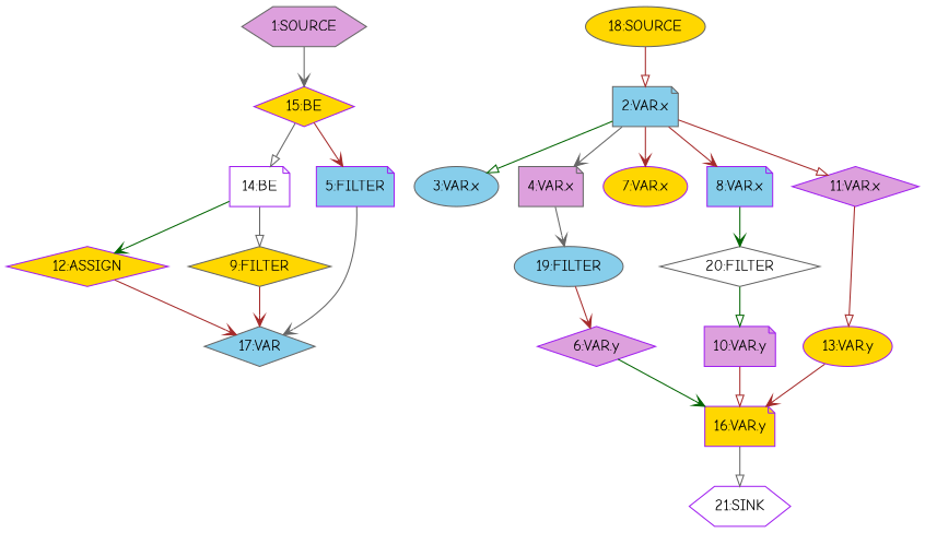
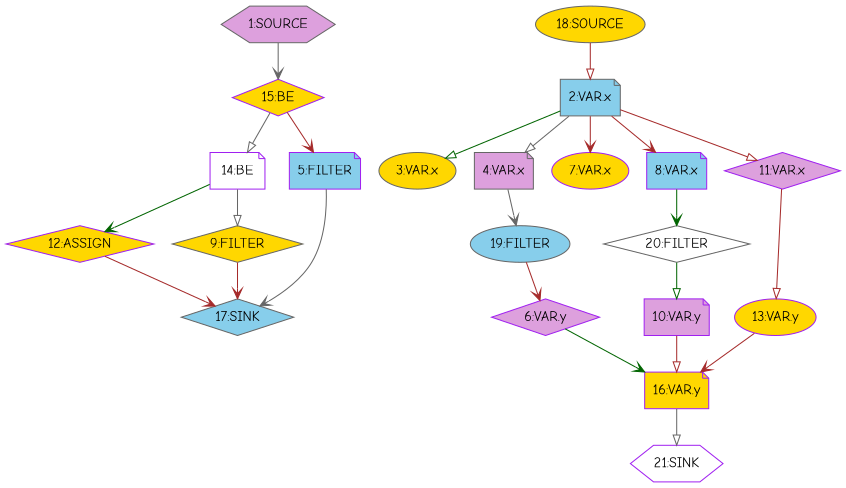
  digraph {
    fontname="Comic Neue"
    node [color=purple fillcolor=gold fontname="Comic Neue" shape=diamond style=filled]
    edge [arrowhead=vee color=brown fontname="Comic Neue"]
    n1 [label="12:ASSIGN"]
-   n2 [color=gray40 fillcolor=skyblue label="17:VAR"]
+   n2 [color=gray40 fillcolor=skyblue label="17:SINK"]
    n3 [label="15:BE"]
    n4 [fillcolor=white label="14:BE" shape=note]
    n5 [fillcolor=skyblue label="5:FILTER" shape=note]
    n6 [color=gray40 label="9:FILTER"]
    n7 [color=gray40 fillcolor=plum label="1:SOURCE" shape=hexagon]
    n8 [color=gray40 fillcolor=skyblue label="2:VAR.x" shape=note]
-   n9 [color=gray40 fillcolor=skyblue label="3:VAR.x" shape=ellipse]
+   n9 [color=gray40 label="3:VAR.x" shape=ellipse]
    n10 [color=gray40 fillcolor=plum label="4:VAR.x" shape=note]
    n11 [label="7:VAR.x" shape=ellipse]
    n12 [fillcolor=skyblue label="8:VAR.x" shape=note]
    n13 [fillcolor=plum label="11:VAR.x"]
    n14 [color=gray40 fillcolor=skyblue label="19:FILTER" shape=ellipse]
    n15 [color=gray40 fillcolor=white label="20:FILTER"]
    n16 [label="13:VAR.y" shape=ellipse]
    n17 [fillcolor=plum label="6:VAR.y"]
    n18 [label="16:VAR.y" shape=note]
    n19 [fillcolor=white label="21:SINK" shape=hexagon]
    n20 [fillcolor=plum label="10:VAR.y" shape=note]
    n21 [color=gray40 label="18:SOURCE" shape=ellipse]
    n1 -> n2
    n3 -> n4 [arrowhead=onormal color=gray40]
    n3 -> n5
    n4 -> n1 [color=darkgreen]
    n4 -> n6 [arrowhead=onormal color=gray40]
    n5 -> n2 [color=gray40]
    n6 -> n2
    n7 -> n3 [color=gray40]
    n8 -> n9 [arrowhead=onormal color=darkgreen]
-   n8 -> n10 [color=gray40]
+   n8 -> n10 [arrowhead=onormal color=gray40]
    n8 -> n11
    n8 -> n12
    n8 -> n13 [arrowhead=onormal]
    n10 -> n14 [color=gray40]
    n12 -> n15 [color=darkgreen]
    n13 -> n16 [arrowhead=onormal]
    n14 -> n17
    n15 -> n20 [arrowhead=onormal color=darkgreen]
    n16 -> n18
    n17 -> n18 [color=darkgreen]
    n18 -> n19 [arrowhead=onormal color=gray40]
    n20 -> n18 [arrowhead=onormal]
    n21 -> n8 [arrowhead=onormal]
  }
